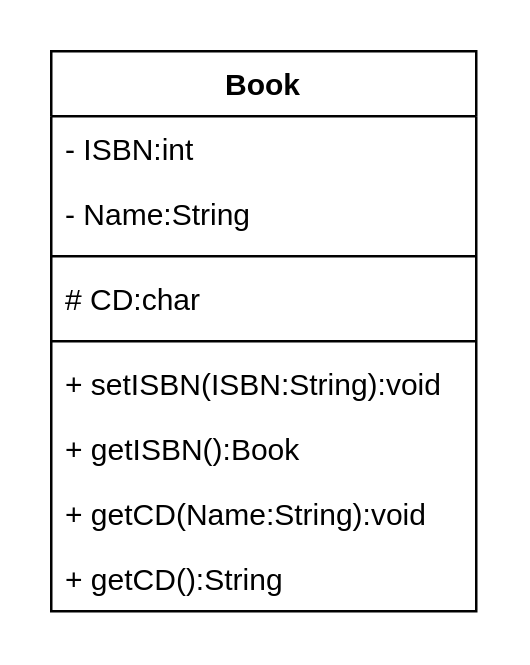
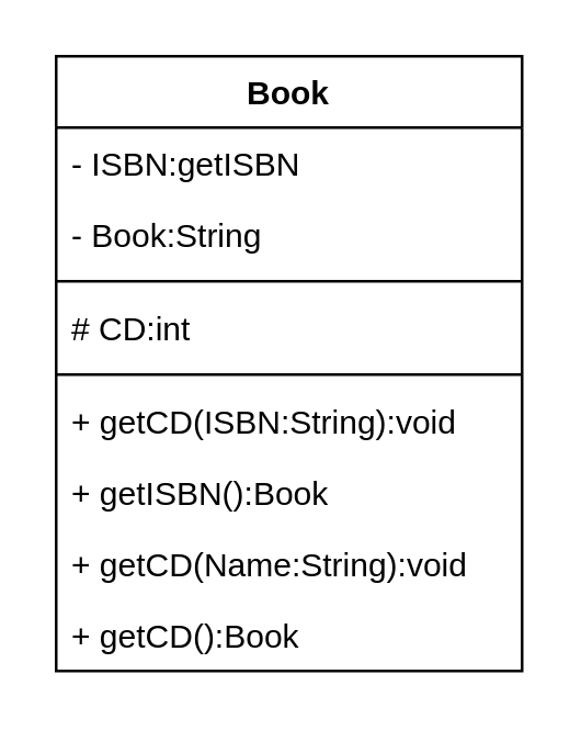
  <mxCell id="0" />
  <mxCell id="1" parent="0" />
  <mxCell id="2" value="Book" style="swimlane;fontStyle=1;childLayout=stackLayout;horizontal=1;startSize=26;fillColor=none;horizontalStack=0;resizeParent=1;resizeParentMax=0;resizeLast=0;collapsible=1;marginBottom=0;" vertex="1" parent="1"><mxGeometry x="20" y="20" width="170" height="224" as="geometry" /></mxCell>
- <mxCell id="3" value="- ISBN:int" style="text;strokeColor=none;fillColor=none;align=left;verticalAlign=top;spacingLeft=4;spacingRight=4;overflow=hidden;rotatable=0;points=[[0,0.5],[1,0.5]];portConstraint=eastwest;" vertex="1" parent="2"><mxGeometry y="26" width="170" height="26" as="geometry" /></mxCell>
- <mxCell id="4" value="- Name:String" style="text;strokeColor=none;fillColor=none;align=left;verticalAlign=top;spacingLeft=4;spacingRight=4;overflow=hidden;rotatable=0;points=[[0,0.5],[1,0.5]];portConstraint=eastwest;" vertex="1" parent="2"><mxGeometry y="52" width="170" height="26" as="geometry" /></mxCell>
+ <mxCell id="3" value="- ISBN:getISBN" style="text;strokeColor=none;fillColor=none;align=left;verticalAlign=top;spacingLeft=4;spacingRight=4;overflow=hidden;rotatable=0;points=[[0,0.5],[1,0.5]];portConstraint=eastwest;" vertex="1" parent="2"><mxGeometry y="26" width="170" height="26" as="geometry" /></mxCell>
+ <mxCell id="4" value="- Book:String" style="text;strokeColor=none;fillColor=none;align=left;verticalAlign=top;spacingLeft=4;spacingRight=4;overflow=hidden;rotatable=0;points=[[0,0.5],[1,0.5]];portConstraint=eastwest;" vertex="1" parent="2"><mxGeometry y="52" width="170" height="26" as="geometry" /></mxCell>
  <mxCell id="5" value="" style="line;strokeWidth=1;fillColor=none;align=left;verticalAlign=middle;spacingTop=-1;spacingLeft=3;spacingRight=3;rotatable=0;labelPosition=right;points=[];portConstraint=eastwest;" vertex="1" parent="2"><mxGeometry y="78" width="170" height="8" as="geometry" /></mxCell>
- <mxCell id="6" value="# CD:char" style="text;strokeColor=none;fillColor=none;align=left;verticalAlign=top;spacingLeft=4;spacingRight=4;overflow=hidden;rotatable=0;points=[[0,0.5],[1,0.5]];portConstraint=eastwest;" vertex="1" parent="2"><mxGeometry y="86" width="170" height="26" as="geometry" /></mxCell>
+ <mxCell id="6" value="# CD:int" style="text;strokeColor=none;fillColor=none;align=left;verticalAlign=top;spacingLeft=4;spacingRight=4;overflow=hidden;rotatable=0;points=[[0,0.5],[1,0.5]];portConstraint=eastwest;" vertex="1" parent="2"><mxGeometry y="86" width="170" height="26" as="geometry" /></mxCell>
  <mxCell id="7" value="" style="line;strokeWidth=1;fillColor=none;align=left;verticalAlign=middle;spacingTop=-1;spacingLeft=3;spacingRight=3;rotatable=0;labelPosition=right;points=[];portConstraint=eastwest;" vertex="1" parent="2"><mxGeometry y="112" width="170" height="8" as="geometry" /></mxCell>
- <mxCell id="8" value="+ setISBN(ISBN:String):void" style="text;strokeColor=none;fillColor=none;align=left;verticalAlign=top;spacingLeft=4;spacingRight=4;overflow=hidden;rotatable=0;points=[[0,0.5],[1,0.5]];portConstraint=eastwest;" vertex="1" parent="2"><mxGeometry y="120" width="170" height="26" as="geometry" /></mxCell>
+ <mxCell id="8" value="+ getCD(ISBN:String):void" style="text;strokeColor=none;fillColor=none;align=left;verticalAlign=top;spacingLeft=4;spacingRight=4;overflow=hidden;rotatable=0;points=[[0,0.5],[1,0.5]];portConstraint=eastwest;" vertex="1" parent="2"><mxGeometry y="120" width="170" height="26" as="geometry" /></mxCell>
  <mxCell id="9" value="+ getISBN():Book" style="text;strokeColor=none;fillColor=none;align=left;verticalAlign=top;spacingLeft=4;spacingRight=4;overflow=hidden;rotatable=0;points=[[0,0.5],[1,0.5]];portConstraint=eastwest;" vertex="1" parent="2"><mxGeometry y="146" width="170" height="26" as="geometry" /></mxCell>
  <mxCell id="10" value="+ getCD(Name:String):void" style="text;strokeColor=none;fillColor=none;align=left;verticalAlign=top;spacingLeft=4;spacingRight=4;overflow=hidden;rotatable=0;points=[[0,0.5],[1,0.5]];portConstraint=eastwest;" vertex="1" parent="2"><mxGeometry y="172" width="170" height="26" as="geometry" /></mxCell>
- <mxCell id="11" value="+ getCD():String" style="text;strokeColor=none;fillColor=none;align=left;verticalAlign=top;spacingLeft=4;spacingRight=4;overflow=hidden;rotatable=0;points=[[0,0.5],[1,0.5]];portConstraint=eastwest;" vertex="1" parent="2"><mxGeometry y="198" width="170" height="26" as="geometry" /></mxCell>
+ <mxCell id="11" value="+ getCD():Book" style="text;strokeColor=none;fillColor=none;align=left;verticalAlign=top;spacingLeft=4;spacingRight=4;overflow=hidden;rotatable=0;points=[[0,0.5],[1,0.5]];portConstraint=eastwest;" vertex="1" parent="2"><mxGeometry y="198" width="170" height="26" as="geometry" /></mxCell>
